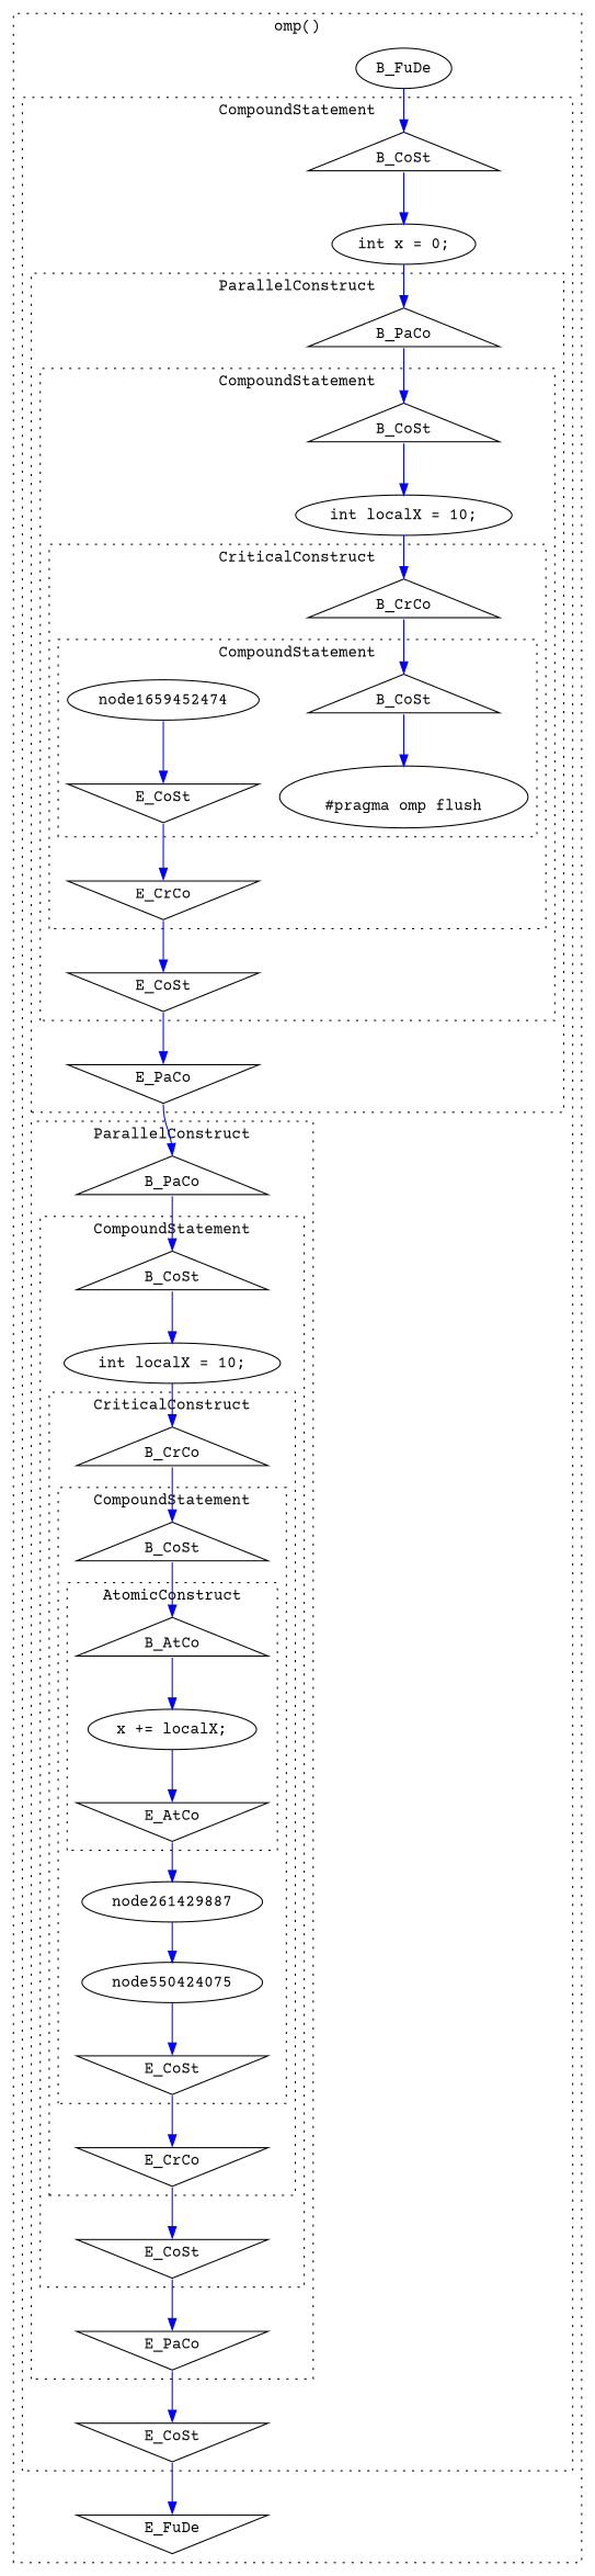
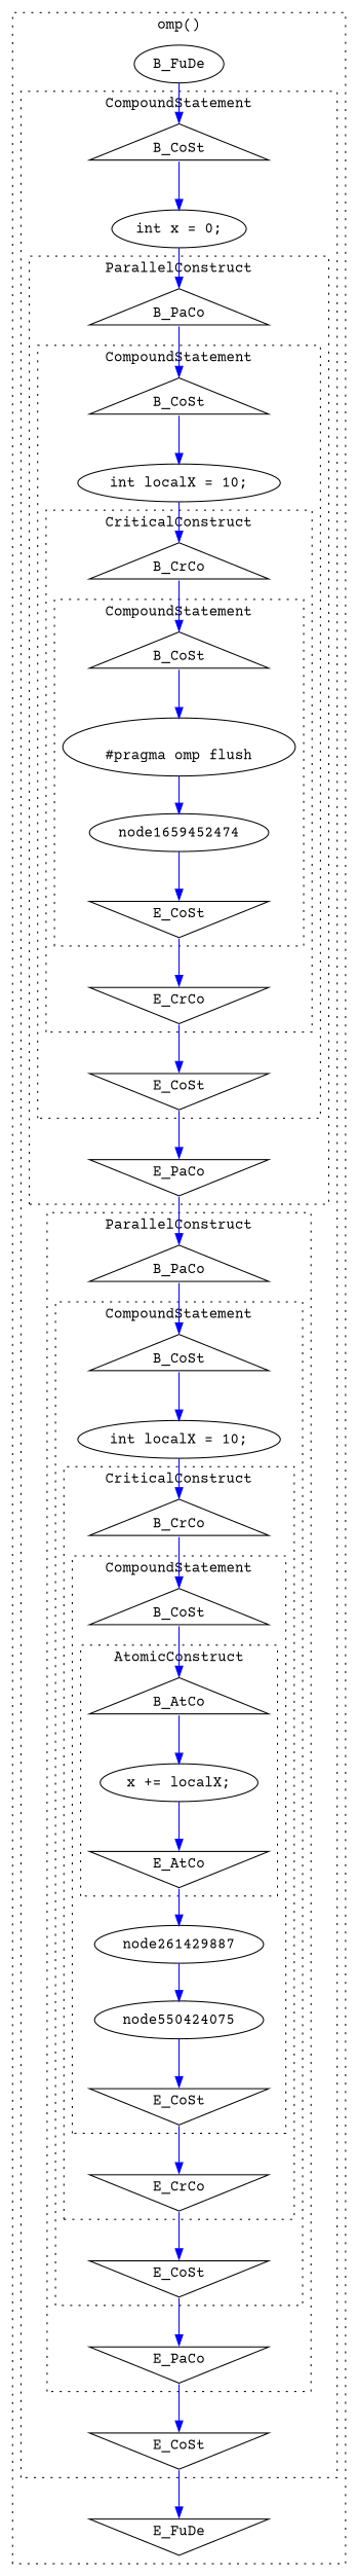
  digraph {
    compound=true
    fontname="Courier Prime"
    node [fontname="Courier Prime" shape=invtriangle]
    edge [color=blue fontname="Courier Prime" headport=n tailport=s weight=8]
    n1 [label=B_CoSt shape=triangle]
    n2 [label=E_CoSt]
    n3 [label="\n#pragma omp flush\n" shape=""]
    node1659452474 [shape=""]
    n5 [label=B_CrCo shape=triangle]
    n6 [label=E_CrCo]
    n7 [label=B_CoSt shape=triangle]
    n8 [label=E_CoSt]
    n9 [label="int localX = 10;" shape=""]
    n10 [label=B_PaCo shape=triangle]
    n11 [label=E_PaCo]
    n12 [label=B_AtCo shape=triangle]
    n13 [label=E_AtCo]
    n14 [label="x += localX;" shape=""]
    n15 [label=B_CoSt shape=triangle]
    n16 [label=E_CoSt]
    node261429887 [shape=""]
    node550424075 [shape=""]
    n19 [label=B_CrCo shape=triangle]
    n20 [label=E_CrCo]
    n21 [label=B_CoSt shape=triangle]
    n22 [label=E_CoSt]
    n23 [label="int localX = 10;" shape=""]
    n24 [label=B_PaCo shape=triangle]
    n25 [label=E_PaCo]
    n26 [label=B_CoSt shape=triangle]
    n27 [label=E_CoSt]
    n28 [label="int x = 0;" shape=""]
    n29 [label=B_FuDe shape=ellipse]
    n30 [label=E_FuDe]
    subgraph cluster_1 {
      label="omp()"
      style=dotted
      n29
      n30
      subgraph cluster_2 {
        label=CompoundStatement
        style=dotted
        n26
        n27
        n28
        subgraph cluster_3 {
          label=ParallelConstruct
          style=dotted
          n10
          n11
          subgraph cluster_4 {
            label=CompoundStatement
            style=dotted
            n7
            n8
            n9
            subgraph cluster_5 {
              label=CriticalConstruct
              style=dotted
              n5
              n6
              subgraph cluster_6 {
                label=CompoundStatement
                style=dotted
                n1
                n2
                n3
                node1659452474
              }
            }
          }
        }
        subgraph cluster_7 {
          label=ParallelConstruct
          style=dotted
          n24
          n25
          subgraph cluster_8 {
            label=CompoundStatement
            style=dotted
            n21
            n22
            n23
            subgraph cluster_9 {
              label=CriticalConstruct
              style=dotted
              n19
              n20
              subgraph cluster_10 {
                label=CompoundStatement
                style=dotted
                n15
                n16
                node261429887
                node550424075
                subgraph cluster_11 {
                  label=AtomicConstruct
                  style=dotted
                  n12
                  n13
                  n14
                }
              }
            }
          }
        }
      }
    }
    n1 -> n3
    n2 -> n6
+   n3 -> node1659452474
    node1659452474 -> n2
    n5 -> n1
    n6 -> n8
    n7 -> n9
    n8 -> n11
    n9 -> n5
    n10 -> n7
    n11 -> n24 [weight=""]
    n12 -> n14
    n13 -> node261429887
    n14 -> n13
    n15 -> n12
    n16 -> n20
    node261429887 -> node550424075
    node550424075 -> n16
    n19 -> n15
    n20 -> n22
    n21 -> n23
    n22 -> n25
    n23 -> n19
    n24 -> n21
    n25 -> n27
    n26 -> n28
    n27 -> n30
    n28 -> n10
    n29 -> n26
  }
